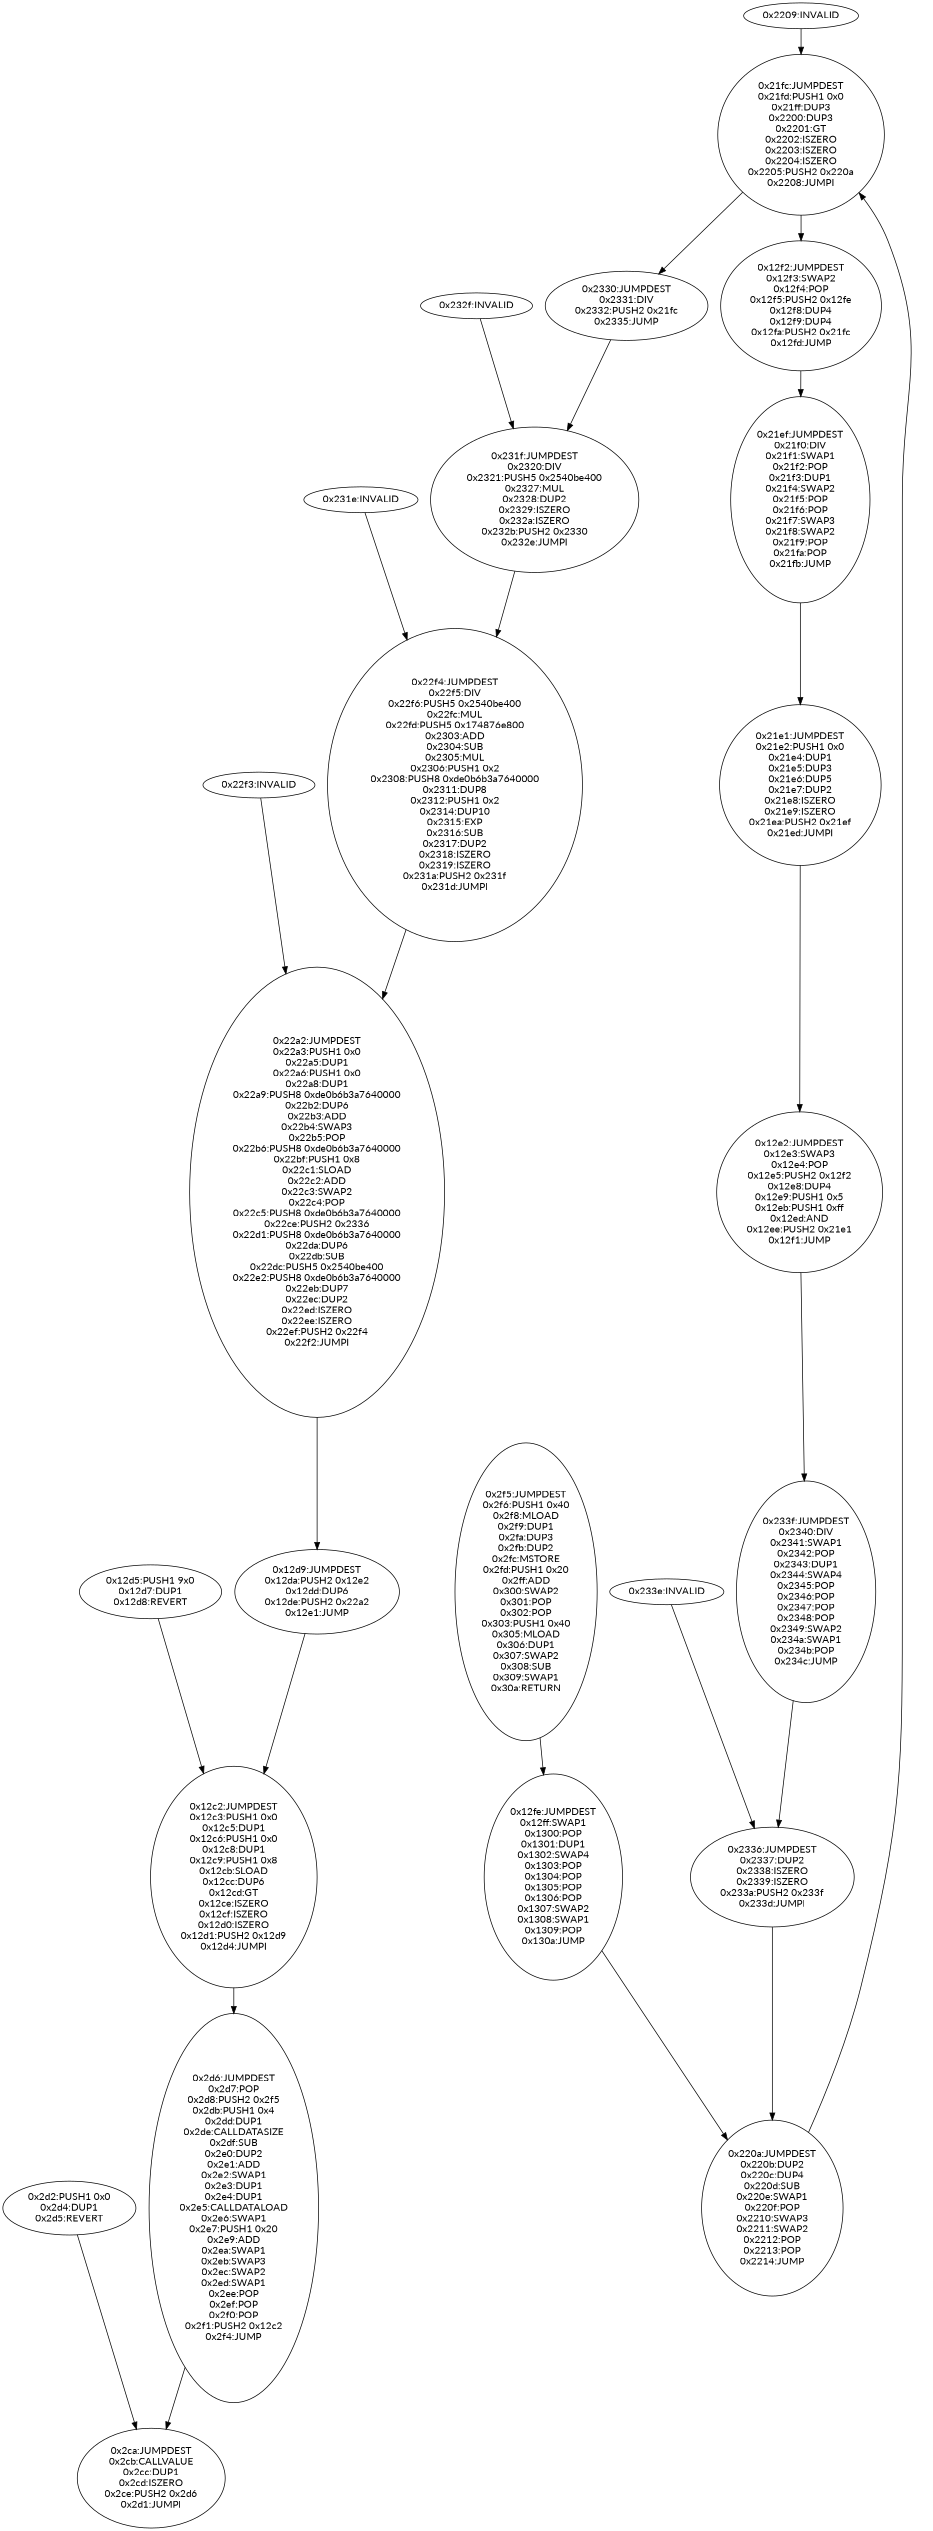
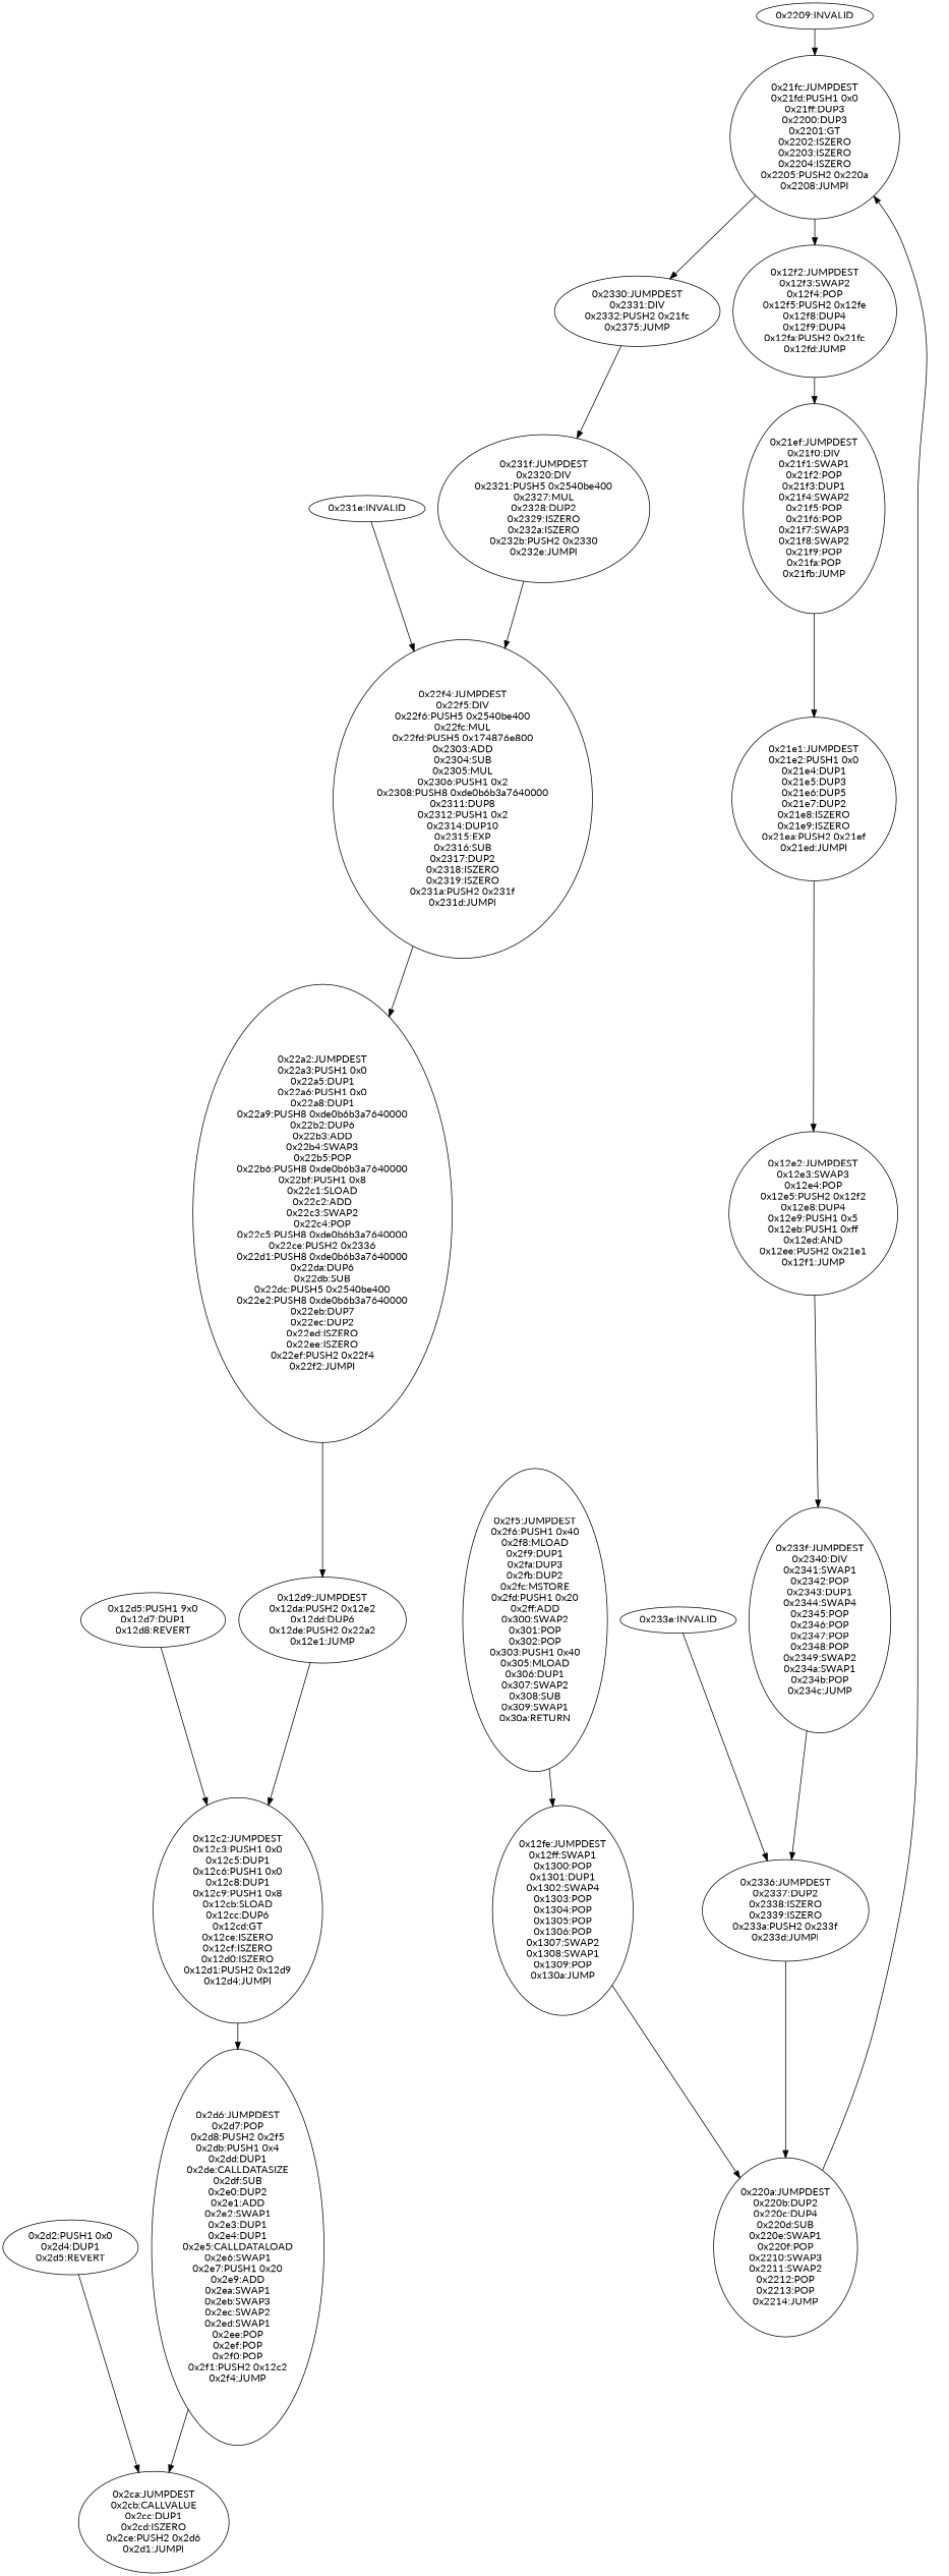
  digraph {
    fontname=Lato
    node [fontname=Lato]
    edge [fontname=Lato]
    n1 [label="0x2ca:JUMPDEST\n0x2cb:CALLVALUE\n0x2cc:DUP1\n0x2cd:ISZERO\n0x2ce:PUSH2 0x2d6\n0x2d1:JUMPI"]
    n2 [label="0x2d2:PUSH1 0x0\n0x2d4:DUP1\n0x2d5:REVERT"]
    n3 [label="0x2d6:JUMPDEST\n0x2d7:POP\n0x2d8:PUSH2 0x2f5\n0x2db:PUSH1 0x4\n0x2dd:DUP1\n0x2de:CALLDATASIZE\n0x2df:SUB\n0x2e0:DUP2\n0x2e1:ADD\n0x2e2:SWAP1\n0x2e3:DUP1\n0x2e4:DUP1\n0x2e5:CALLDATALOAD\n0x2e6:SWAP1\n0x2e7:PUSH1 0x20\n0x2e9:ADD\n0x2ea:SWAP1\n0x2eb:SWAP3\n0x2ec:SWAP2\n0x2ed:SWAP1\n0x2ee:POP\n0x2ef:POP\n0x2f0:POP\n0x2f1:PUSH2 0x12c2\n0x2f4:JUMP"]
    n4 [label="0x12c2:JUMPDEST\n0x12c3:PUSH1 0x0\n0x12c5:DUP1\n0x12c6:PUSH1 0x0\n0x12c8:DUP1\n0x12c9:PUSH1 0x8\n0x12cb:SLOAD\n0x12cc:DUP6\n0x12cd:GT\n0x12ce:ISZERO\n0x12cf:ISZERO\n0x12d0:ISZERO\n0x12d1:PUSH2 0x12d9\n0x12d4:JUMPI"]
    n5 [label="0x12d5:PUSH1 9x0\n0x12d7:DUP1\n0x12d8:REVERT"]
    n6 [label="0x12d9:JUMPDEST\n0x12da:PUSH2 0x12e2\n0x12dd:DUP6\n0x12de:PUSH2 0x22a2\n0x12e1:JUMP"]
    n7 [label="0x22a2:JUMPDEST\n0x22a3:PUSH1 0x0\n0x22a5:DUP1\n0x22a6:PUSH1 0x0\n0x22a8:DUP1\n0x22a9:PUSH8 0xde0b6b3a7640000\n0x22b2:DUP6\n0x22b3:ADD\n0x22b4:SWAP3\n0x22b5:POP\n0x22b6:PUSH8 0xde0b6b3a7640000\n0x22bf:PUSH1 0x8\n0x22c1:SLOAD\n0x22c2:ADD\n0x22c3:SWAP2\n0x22c4:POP\n0x22c5:PUSH8 0xde0b6b3a7640000\n0x22ce:PUSH2 0x2336\n0x22d1:PUSH8 0xde0b6b3a7640000\n0x22da:DUP6\n0x22db:SUB\n0x22dc:PUSH5 0x2540be400\n0x22e2:PUSH8 0xde0b6b3a7640000\n0x22eb:DUP7\n0x22ec:DUP2\n0x22ed:ISZERO\n0x22ee:ISZERO\n0x22ef:PUSH2 0x22f4\n0x22f2:JUMPI"]
-   n8 [label="0x22f3:INVALID"]
    n9 [label="0x22f4:JUMPDEST\n0x22f5:DIV\n0x22f6:PUSH5 0x2540be400\n0x22fc:MUL\n0x22fd:PUSH5 0x174876e800\n0x2303:ADD\n0x2304:SUB\n0x2305:MUL\n0x2306:PUSH1 0x2\n0x2308:PUSH8 0xde0b6b3a7640000\n0x2311:DUP8\n0x2312:PUSH1 0x2\n0x2314:DUP10\n0x2315:EXP\n0x2316:SUB\n0x2317:DUP2\n0x2318:ISZERO\n0x2319:ISZERO\n0x231a:PUSH2 0x231f\n0x231d:JUMPI"]
    n10 [label="0x231e:INVALID"]
    n11 [label="0x231f:JUMPDEST\n0x2320:DIV\n0x2321:PUSH5 0x2540be400\n0x2327:MUL\n0x2328:DUP2\n0x2329:ISZERO\n0x232a:ISZERO\n0x232b:PUSH2 0x2330\n0x232e:JUMPI"]
-   n12 [label="0x232f:INVALID"]
-   n13 [label="0x2330:JUMPDEST\n0x2331:DIV\n0x2332:PUSH2 0x21fc\n0x2335:JUMP"]
+   n13 [label="0x2330:JUMPDEST\n0x2331:DIV\n0x2332:PUSH2 0x21fc\n0x2375:JUMP"]
    n14 [label="0x21fc:JUMPDEST\n0x21fd:PUSH1 0x0\n0x21ff:DUP3\n0x2200:DUP3\n0x2201:GT\n0x2202:ISZERO\n0x2203:ISZERO\n0x2204:ISZERO\n0x2205:PUSH2 0x220a\n0x2208:JUMPI"]
    n15 [label="0x12f2:JUMPDEST\n0x12f3:SWAP2\n0x12f4:POP\n0x12f5:PUSH2 0x12fe\n0x12f8:DUP4\n0x12f9:DUP4\n0x12fa:PUSH2 0x21fc\n0x12fd:JUMP"]
    n16 [label="0x21ef:JUMPDEST\n0x21f0:DIV\n0x21f1:SWAP1\n0x21f2:POP\n0x21f3:DUP1\n0x21f4:SWAP2\n0x21f5:POP\n0x21f6:POP\n0x21f7:SWAP3\n0x21f8:SWAP2\n0x21f9:POP\n0x21fa:POP\n0x21fb:JUMP"]
    n17 [label="0x21e1:JUMPDEST\n0x21e2:PUSH1 0x0\n0x21e4:DUP1\n0x21e5:DUP3\n0x21e6:DUP5\n0x21e7:DUP2\n0x21e8:ISZERO\n0x21e9:ISZERO\n0x21ea:PUSH2 0x21ef\n0x21ed:JUMPI"]
    n18 [label="0x2209:INVALID"]
    n19 [label="0x220a:JUMPDEST\n0x220b:DUP2\n0x220c:DUP4\n0x220d:SUB\n0x220e:SWAP1\n0x220f:POP\n0x2210:SWAP3\n0x2211:SWAP2\n0x2212:POP\n0x2213:POP\n0x2214:JUMP"]
    n20 [label="0x2336:JUMPDEST\n0x2337:DUP2\n0x2338:ISZERO\n0x2339:ISZERO\n0x233a:PUSH2 0x233f\n0x233d:JUMPI"]
    n21 [label="0x233e:INVALID"]
    n22 [label="0x233f:JUMPDEST\n0x2340:DIV\n0x2341:SWAP1\n0x2342:POP\n0x2343:DUP1\n0x2344:SWAP4\n0x2345:POP\n0x2346:POP\n0x2347:POP\n0x2348:POP\n0x2349:SWAP2\n0x234a:SWAP1\n0x234b:POP\n0x234c:JUMP"]
    n23 [label="0x12e2:JUMPDEST\n0x12e3:SWAP3\n0x12e4:POP\n0x12e5:PUSH2 0x12f2\n0x12e8:DUP4\n0x12e9:PUSH1 0x5\n0x12eb:PUSH1 0xff\n0x12ed:AND\n0x12ee:PUSH2 0x21e1\n0x12f1:JUMP"]
    n24 [label="0x12fe:JUMPDEST\n0x12ff:SWAP1\n0x1300:POP\n0x1301:DUP1\n0x1302:SWAP4\n0x1303:POP\n0x1304:POP\n0x1305:POP\n0x1306:POP\n0x1307:SWAP2\n0x1308:SWAP1\n0x1309:POP\n0x130a:JUMP"]
    n25 [label="0x2f5:JUMPDEST\n0x2f6:PUSH1 0x40\n0x2f8:MLOAD\n0x2f9:DUP1\n0x2fa:DUP3\n0x2fb:DUP2\n0x2fc:MSTORE\n0x2fd:PUSH1 0x20\n0x2ff:ADD\n0x300:SWAP2\n0x301:POP\n0x302:POP\n0x303:PUSH1 0x40\n0x305:MLOAD\n0x306:DUP1\n0x307:SWAP2\n0x308:SUB\n0x309:SWAP1\n0x30a:RETURN"]
    n2 -> n1
    n3 -> n1
    n4 -> n3
    n5 -> n4
    n6 -> n4
    n7 -> n6
-   n8 -> n7
    n9 -> n7
    n10 -> n9
    n11 -> n9
-   n12 -> n11
    n13 -> n11
    n14 -> n13
    n14 -> n15
    n15 -> n16
    n16 -> n17
    n17 -> n23
    n18 -> n14
    n19 -> n14
    n20 -> n19
    n21 -> n20
    n22 -> n20
    n23 -> n22
    n24 -> n19
    n25 -> n24
  }
